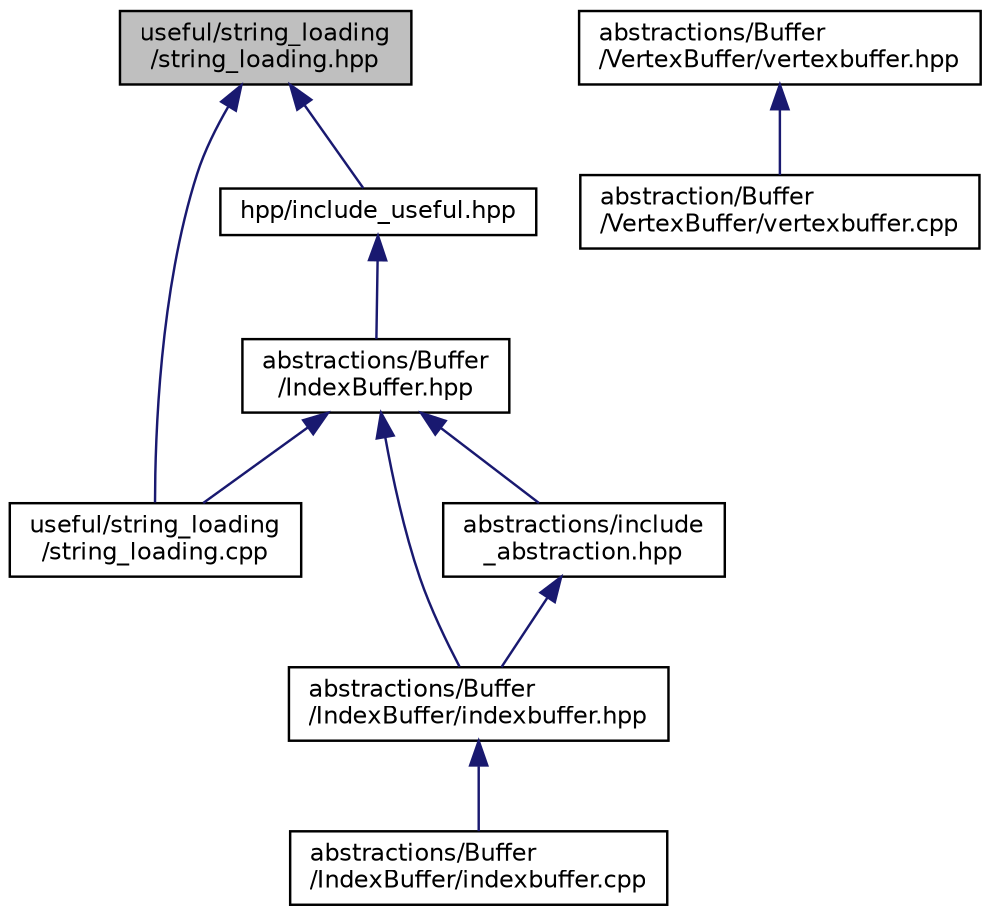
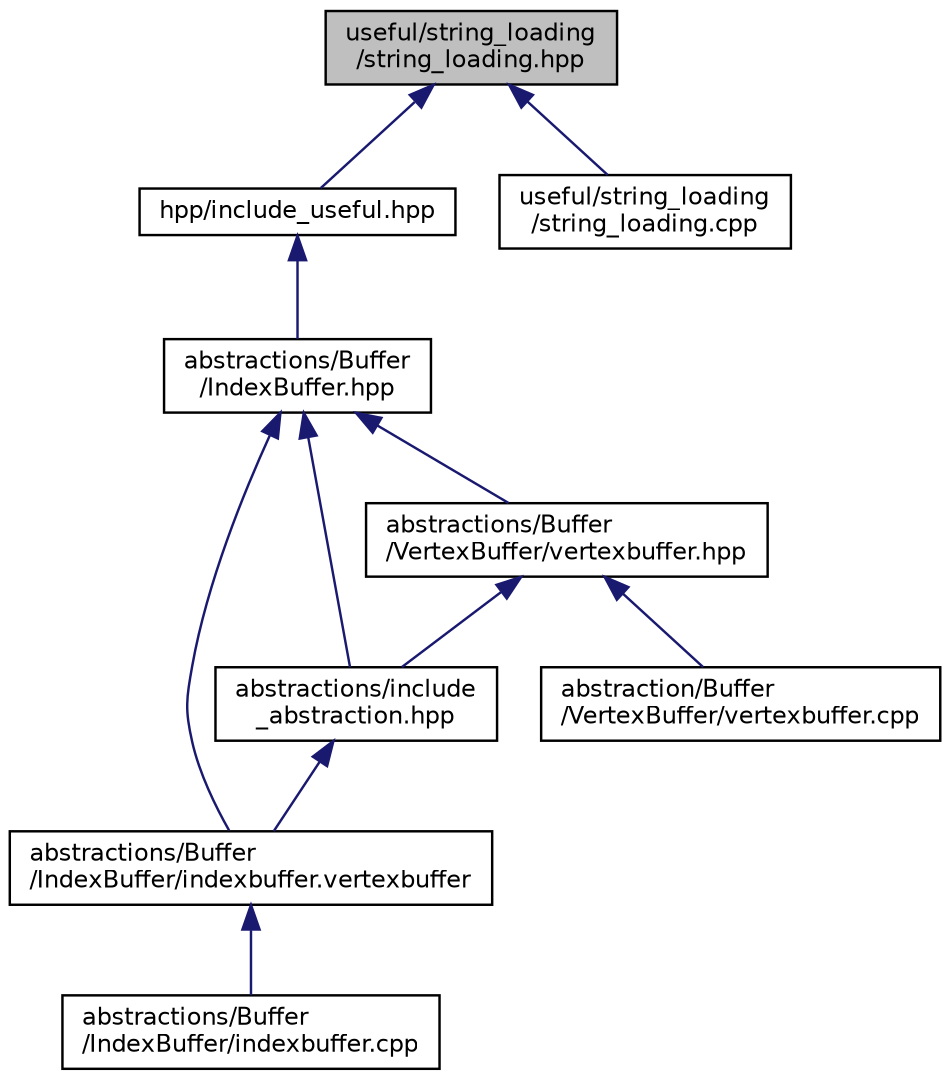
  digraph {
    node [color=black fillcolor=white fontname=Helvetica fontsize=10 shape=record style=filled]
    edge [color=midnightblue dir=back fontname=Helvetica fontsize=10 labelfontname=Helvetica labelfontsize=10 style=solid]
    n1 [fillcolor=grey75 fontcolor=black height=0.2 label="useful/string_loading\l/string_loading.hpp" width=0.4]
    n2 [height=0.2 label="hpp/include_useful.hpp" width=0.4]
    n3 [height=0.2 label="useful/string_loading\l/string_loading.cpp" width=0.4]
    n4 [height=0.2 label="abstractions/Buffer\l/IndexBuffer.hpp" width=0.4]
-   n5 [height=0.2 label="abstractions/Buffer\l/IndexBuffer/indexbuffer.hpp" width=0.4]
+   n5 [height=0.2 label="abstractions/Buffer\l/IndexBuffer/indexbuffer.vertexbuffer" width=0.4]
    n6 [height=0.2 label="abstractions/include\l_abstraction.hpp" width=0.4]
    n7 [height=0.2 label="abstractions/Buffer\l/VertexBuffer/vertexbuffer.hpp" width=0.4]
    n8 [height=0.2 label="abstractions/Buffer\l/IndexBuffer/indexbuffer.cpp" width=0.4]
    n9 [height=0.2 label="abstraction/Buffer\l/VertexBuffer/vertexbuffer.cpp" width=0.4]
    n1 -> n2
    n1 -> n3
    n2 -> n4
    n4 -> n5
    n4 -> n6
-   n4 -> n3
+   n4 -> n7
    n5 -> n8
    n6 -> n5
+   n7 -> n6
    n7 -> n9
  }
